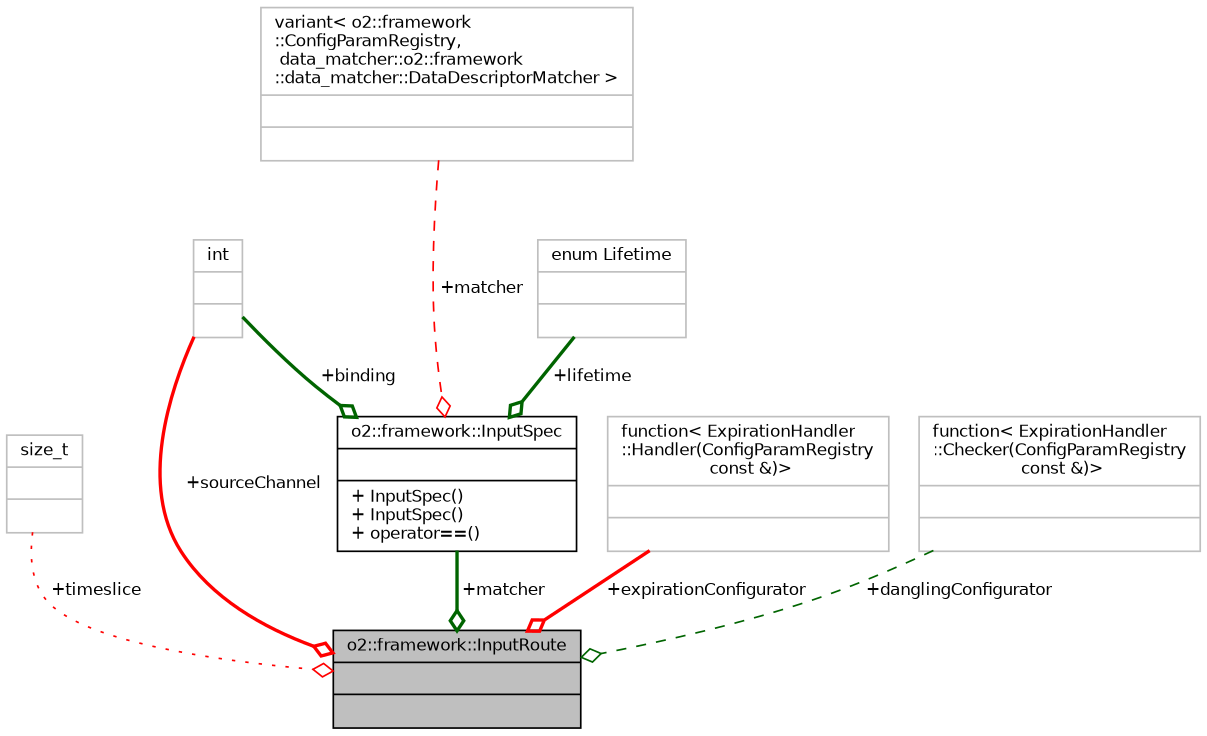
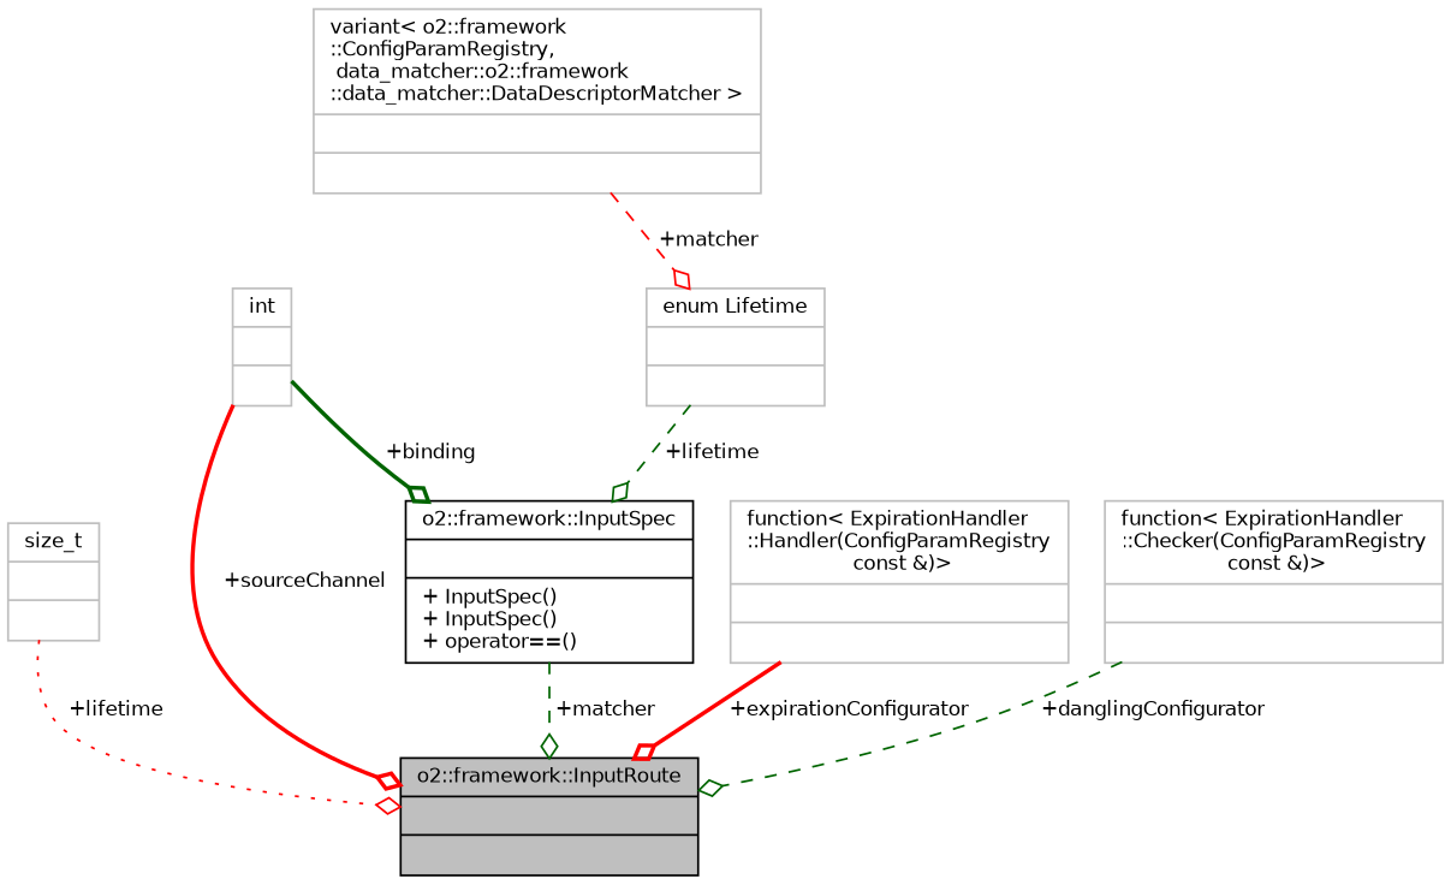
  digraph {
    node [color=grey75 fontname=Helvetica fontsize=10 shape=record]
    edge [arrowhead=odiamond color=red fontname=Helvetica fontsize=10 labelfontname=Helvetica labelfontsize=10 style=bold]
    n1 [color=black fillcolor=grey75 fontcolor=black height=0.2 label="{o2::framework::InputRoute\n||}" style=filled width=0.4]
    n2 [height=0.2 label="{size_t\n||}" width=0.4]
    n3 [height=0.2 label="{int\n||}" width=0.4]
    n4 [color=black height=0.2 label="{o2::framework::InputSpec\n||+ InputSpec()\l+ InputSpec()\l+ operator==()\l}" width=0.4]
    n5 [height=0.2 label="{variant\< o2::framework\l::ConfigParamRegistry,\l data_matcher::o2::framework\l::data_matcher::DataDescriptorMatcher \>\n||}" width=0.4]
    n6 [height=0.2 label="{enum Lifetime\n||}" width=0.4]
    n7 [height=0.2 label="{function\< ExpirationHandler\l::Handler(ConfigParamRegistry\l const &)\>\n||}" width=0.4]
    n8 [height=0.2 label="{function\< ExpirationHandler\l::Checker(ConfigParamRegistry\l const &)\>\n||}" width=0.4]
-   n2 -> n1 [label=" +timeslice" style=dotted]
+   n2 -> n1 [label=" +lifetime" style=dotted]
    n3 -> n1 [label=" +sourceChannel"]
    n3 -> n4 [color=darkgreen label=" +binding"]
-   n4 -> n1 [color=darkgreen label=" +matcher"]
-   n5 -> n4 [label=" +matcher" style=dashed]
-   n6 -> n4 [color=darkgreen label=" +lifetime"]
+   n4 -> n1 [color=darkgreen label=" +matcher" style=dashed]
+   n5 -> n6 [label=" +matcher" style=dashed]
+   n6 -> n4 [color=darkgreen label=" +lifetime" style=dashed]
    n7 -> n1 [label=" +expirationConfigurator"]
    n8 -> n1 [color=darkgreen label=" +danglingConfigurator" style=dashed]
  }
